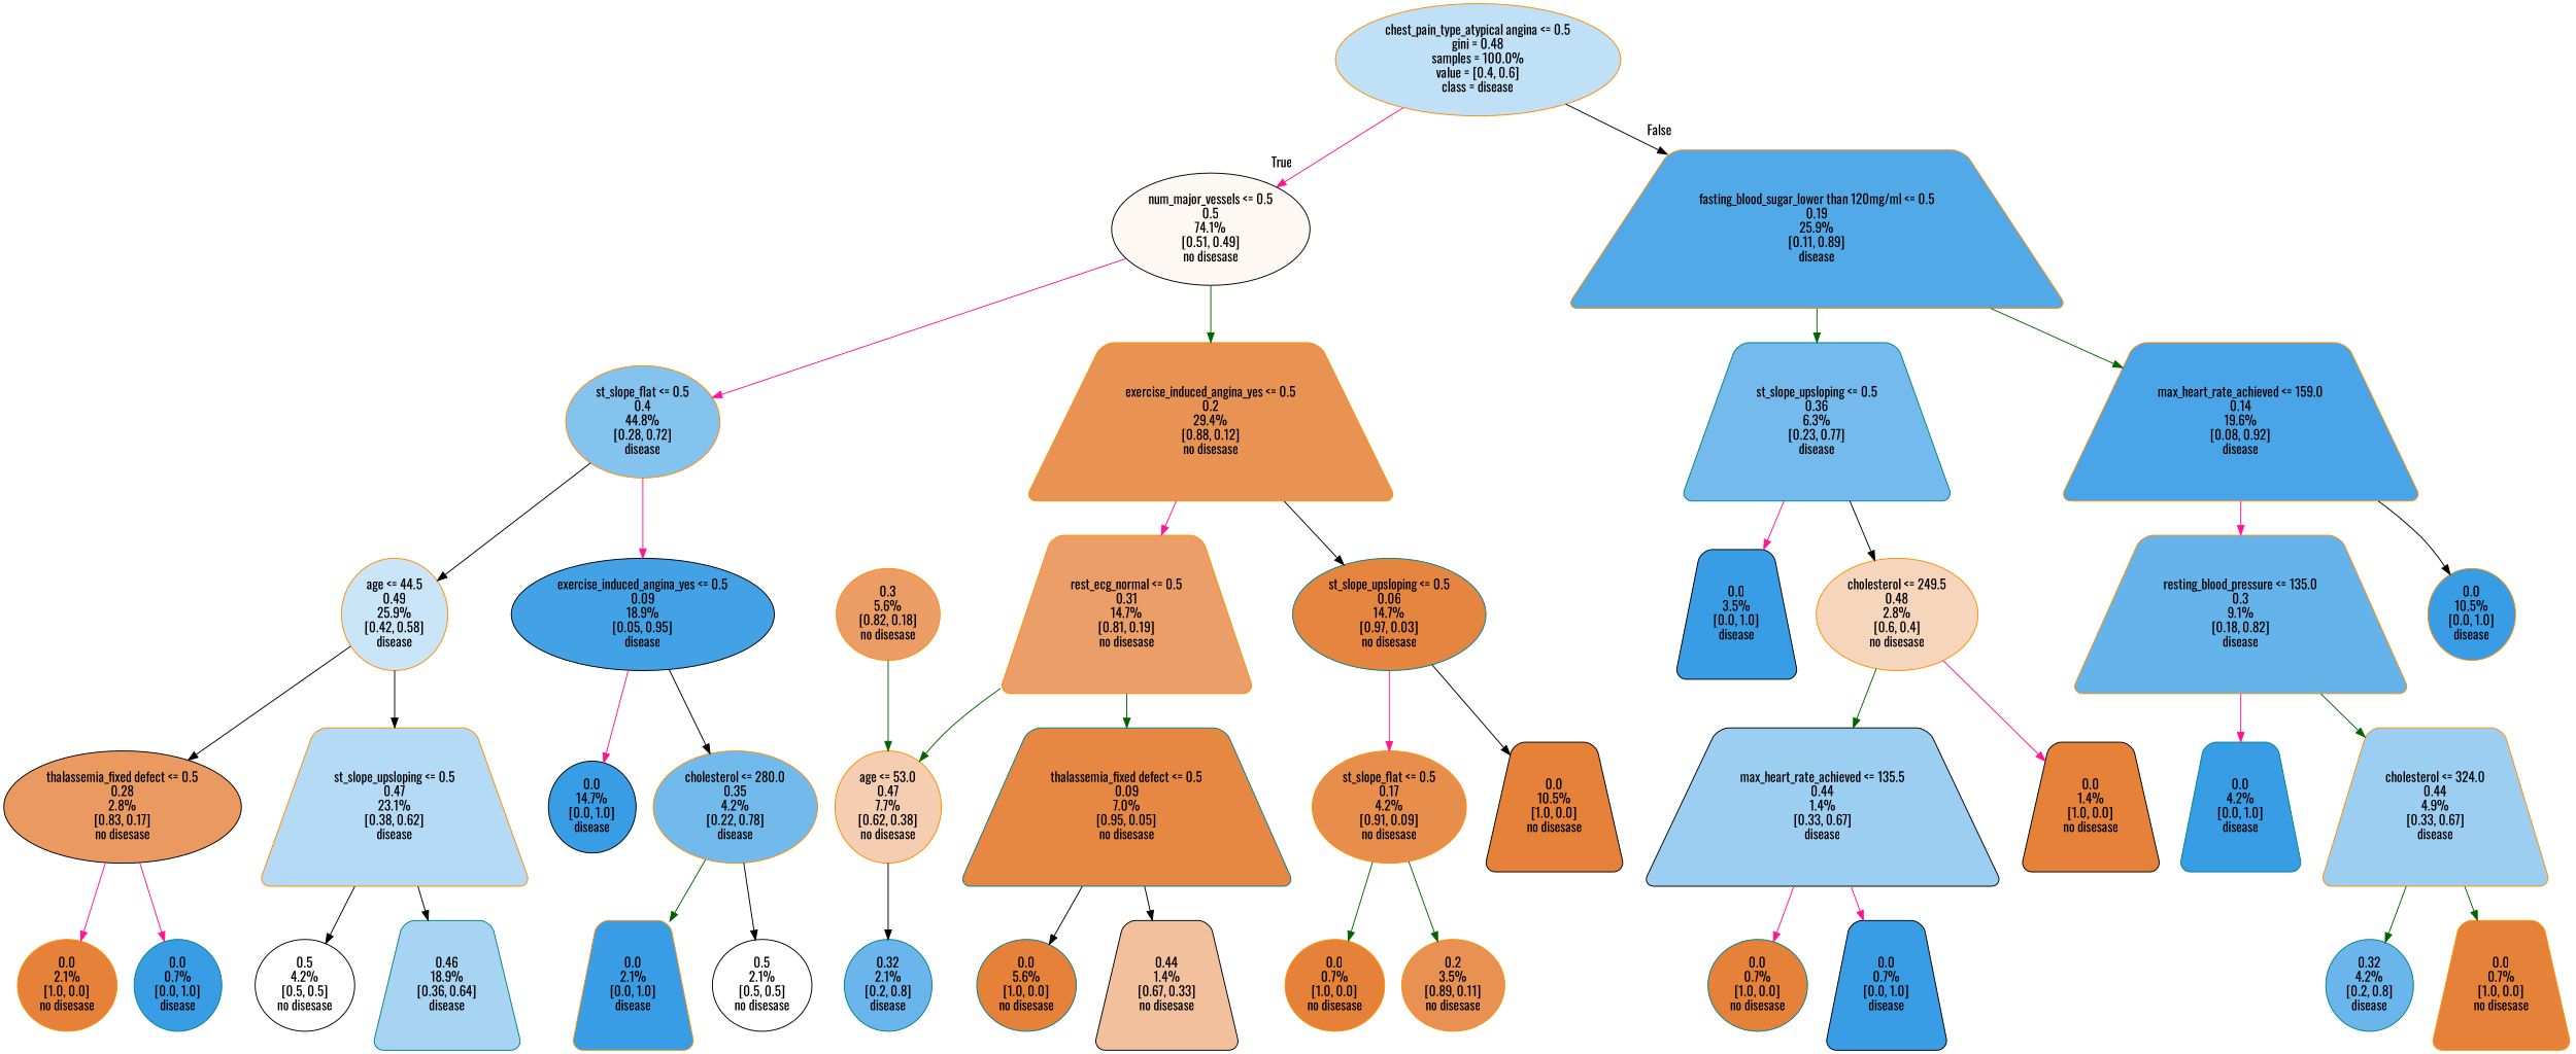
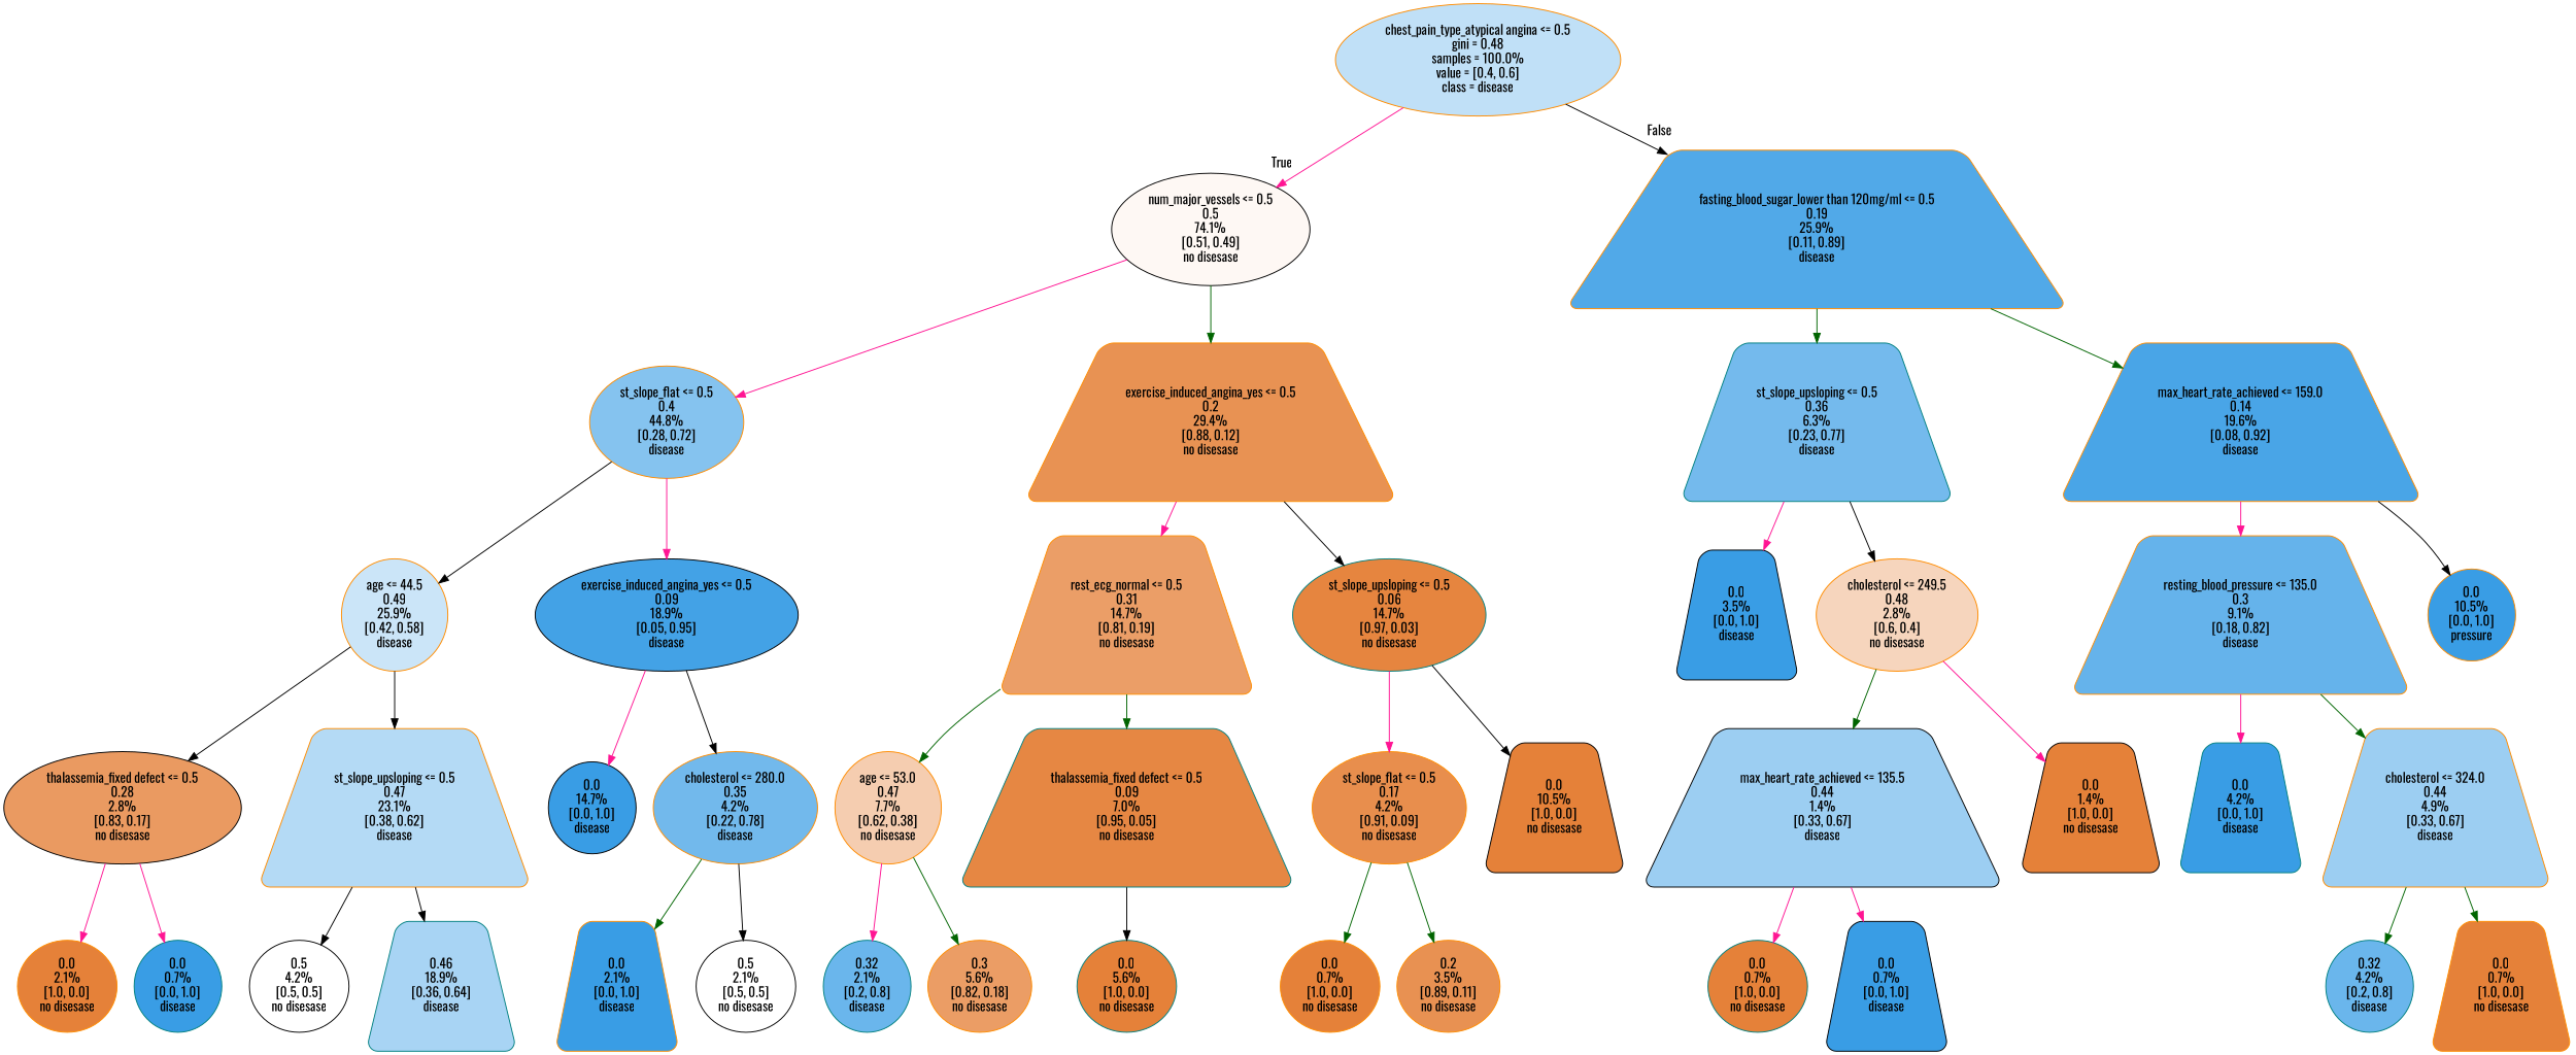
  digraph {
    fontname=Oswald
    node [color=darkorange fillcolor="#399de5" fontname=Oswald shape=ellipse style="filled, rounded"]
    edge [color=deeppink fontname=Oswald]
    n1 [fillcolor="#c0e0f7" label="chest_pain_type_atypical angina <= 0.5\ngini = 0.48\nsamples = 100.0%\nvalue = [0.4, 0.6]\nclass = disease"]
    n2 [color=black fillcolor="#fef8f4" label="num_major_vessels <= 0.5\n0.5\n74.1%\n[0.51, 0.49]\nno disesase"]
    n3 [fillcolor="#51a9e8" label="fasting_blood_sugar_lower than 120mg/ml <= 0.5\n0.19\n25.9%\n[0.11, 0.89]\ndisease" shape=trapezium]
    n4 [fillcolor="#85c3ef" label="st_slope_flat <= 0.5\n0.4\n44.8%\n[0.28, 0.72]\ndisease"]
    n5 [fillcolor="#e89253" label="exercise_induced_angina_yes <= 0.5\n0.2\n29.4%\n[0.88, 0.12]\nno disesase" shape=trapezium]
    n6 [color=teal fillcolor="#74baed" label="st_slope_upsloping <= 0.5\n0.36\n6.3%\n[0.23, 0.77]\ndisease" shape=trapezium]
    n7 [fillcolor="#49a5e7" label="max_heart_rate_achieved <= 159.0\n0.14\n19.6%\n[0.08, 0.92]\ndisease" shape=trapezium]
    n8 [fillcolor="#cbe5f8" label="age <= 44.5\n0.49\n25.9%\n[0.42, 0.58]\ndisease"]
    n9 [color=black fillcolor="#43a2e6" label="exercise_induced_angina_yes <= 0.5\n0.09\n18.9%\n[0.05, 0.95]\ndisease"]
    n10 [fillcolor="#eb9e67" label="rest_ecg_normal <= 0.5\n0.31\n14.7%\n[0.81, 0.19]\nno disesase" shape=trapezium]
    n11 [color=teal fillcolor="#e6853f" label="st_slope_upsloping <= 0.5\n0.06\n14.7%\n[0.97, 0.03]\nno disesase"]
    n12 [color=black fillcolor="#ea9a61" label="thalassemia_fixed defect <= 0.5\n0.28\n2.8%\n[0.83, 0.17]\nno disesase"]
    n13 [fillcolor="#b4daf5" label="st_slope_upsloping <= 0.5\n0.47\n23.1%\n[0.38, 0.62]\ndisease" shape=trapezium]
    n14 [color=black label="0.0\n14.7%\n[0.0, 1.0]\ndisease"]
    n15 [fillcolor="#72b9ec" label="cholesterol <= 280.0\n0.35\n4.2%\n[0.22, 0.78]\ndisease"]
    n16 [fillcolor="#e58139" label="0.0\n2.1%\n[1.0, 0.0]\nno disesase"]
    n17 [color=teal label="0.0\n0.7%\n[0.0, 1.0]\ndisease"]
    n18 [color=black fillcolor="#ffffff" label="0.5\n4.2%\n[0.5, 0.5]\nno disesase"]
    n19 [color=teal fillcolor="#a8d4f4" label="0.46\n18.9%\n[0.36, 0.64]\ndisease" shape=trapezium]
    n20 [label="0.0\n2.1%\n[0.0, 1.0]\ndisease" shape=trapezium]
    n21 [color=black fillcolor="#ffffff" label="0.5\n2.1%\n[0.5, 0.5]\nno disesase"]
    n22 [fillcolor="#f5cdb0" label="age <= 53.0\n0.47\n7.7%\n[0.62, 0.38]\nno disesase"]
    n23 [color=teal fillcolor="#e68743" label="thalassemia_fixed defect <= 0.5\n0.09\n7.0%\n[0.95, 0.05]\nno disesase" shape=trapezium]
    n24 [fillcolor="#e88e4d" label="st_slope_flat <= 0.5\n0.17\n4.2%\n[0.91, 0.09]\nno disesase"]
    n25 [color=black fillcolor="#e58139" label="0.0\n10.5%\n[1.0, 0.0]\nno disesase" shape=trapezium]
    n26 [color=teal fillcolor="#6ab6ec" label="0.32\n2.1%\n[0.2, 0.8]\ndisease"]
    n27 [fillcolor="#eb9d65" label="0.3\n5.6%\n[0.82, 0.18]\nno disesase"]
    n28 [color=teal fillcolor="#e58139" label="0.0\n5.6%\n[1.0, 0.0]\nno disesase"]
-   n29 [color=black fillcolor="#f2c09c" label="0.44\n1.4%\n[0.67, 0.33]\nno disesase" shape=trapezium]
    n30 [fillcolor="#e58139" label="0.0\n0.7%\n[1.0, 0.0]\nno disesase"]
    n31 [fillcolor="#e89152" label="0.2\n3.5%\n[0.89, 0.11]\nno disesase"]
    n32 [color=black label="0.0\n3.5%\n[0.0, 1.0]\ndisease" shape=trapezium]
    n33 [fillcolor="#f6d5bd" label="cholesterol <= 249.5\n0.48\n2.8%\n[0.6, 0.4]\nno disesase"]
    n34 [fillcolor="#65b3eb" label="resting_blood_pressure <= 135.0\n0.3\n9.1%\n[0.18, 0.82]\ndisease" shape=trapezium]
-   n35 [label="0.0\n10.5%\n[0.0, 1.0]\ndisease"]
+   n35 [label="0.0\n10.5%\n[0.0, 1.0]\npressure"]
    n36 [color=black fillcolor="#9ccef2" label="max_heart_rate_achieved <= 135.5\n0.44\n1.4%\n[0.33, 0.67]\ndisease" shape=trapezium]
    n37 [color=black fillcolor="#e58139" label="0.0\n1.4%\n[1.0, 0.0]\nno disesase" shape=trapezium]
    n38 [color=teal fillcolor="#e58139" label="0.0\n0.7%\n[1.0, 0.0]\nno disesase"]
    n39 [color=black label="0.0\n0.7%\n[0.0, 1.0]\ndisease" shape=trapezium]
    n40 [color=teal label="0.0\n4.2%\n[0.0, 1.0]\ndisease" shape=trapezium]
    n41 [fillcolor="#9ccef2" label="cholesterol <= 324.0\n0.44\n4.9%\n[0.33, 0.67]\ndisease" shape=trapezium]
    n42 [color=teal fillcolor="#6ab6ec" label="0.32\n4.2%\n[0.2, 0.8]\ndisease"]
    n43 [fillcolor="#e58139" label="0.0\n0.7%\n[1.0, 0.0]\nno disesase" shape=trapezium]
    n1 -> n2 [headlabel=True labelangle=45 labeldistance=2.5]
    n1 -> n3 [color=black headlabel=False labelangle=-45 labeldistance=2.5]
    n2 -> n4
    n2 -> n5 [color=darkgreen]
    n3 -> n6 [color=darkgreen]
    n3 -> n7 [color=darkgreen]
    n4 -> n8 [color=black]
    n4 -> n9
    n5 -> n10
    n5 -> n11 [color=black]
    n6 -> n32
    n6 -> n33 [color=black]
    n7 -> n34
    n7 -> n35 [color=black]
    n8 -> n12 [color=black]
    n8 -> n13 [color=black]
    n9 -> n14
    n9 -> n15 [color=black]
    n10 -> n22 [color=darkgreen]
    n10 -> n23 [color=darkgreen]
    n11 -> n24
    n11 -> n25 [color=black]
    n12 -> n16
    n12 -> n17
    n13 -> n18 [color=black]
    n13 -> n19 [color=black]
    n15 -> n20 [color=darkgreen]
    n15 -> n21 [color=black]
-   n22 -> n26 [color=black]
-   n27 -> n22 [color=darkgreen]
+   n22 -> n26
+   n22 -> n27 [color=darkgreen]
    n23 -> n28 [color=black]
-   n23 -> n29 [color=black]
    n24 -> n30 [color=darkgreen]
    n24 -> n31 [color=darkgreen]
    n33 -> n36 [color=darkgreen]
    n33 -> n37
    n34 -> n40
    n34 -> n41 [color=darkgreen]
    n36 -> n38
    n36 -> n39
    n41 -> n42 [color=darkgreen]
    n41 -> n43 [color=darkgreen]
  }
